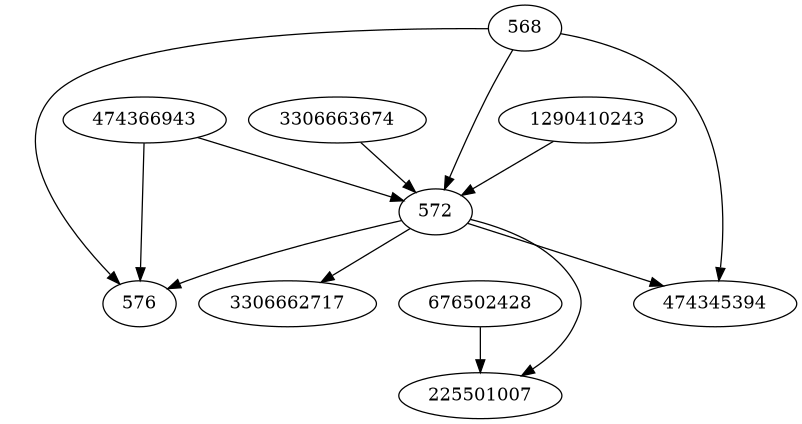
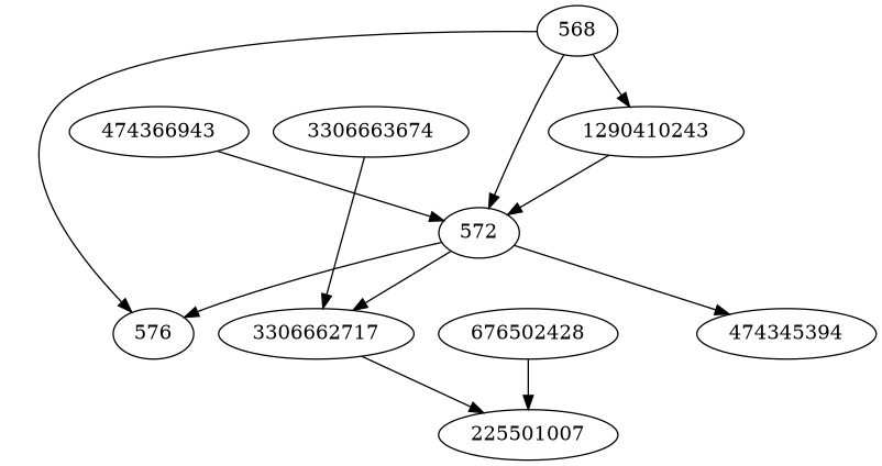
  strict digraph {
    n1 [label=576]
    572
    225501007
    474345394
    3306662717
    1290410243
    568
    3306663674
    676502428
    474366943
    572 -> n1
-   572 -> 225501007
+   3306662717 -> 225501007
    572 -> 474345394
    572 -> 3306662717
    1290410243 -> 572
    568 -> n1
    568 -> 572
-   568 -> 474345394
-   3306663674 -> 572
+   568 -> 1290410243
+   3306663674 -> 3306662717
    676502428 -> 225501007
-   474366943 -> n1
    474366943 -> 572
  }
